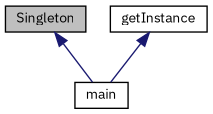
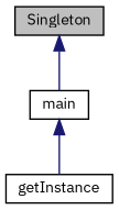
  digraph {
    fontname="IBM Plex Sans"
    rankdir=TB
    node [color=black fontname="IBM Plex Sans" fontsize=10 shape=record]
    edge [color=midnightblue dir=back fontname="IBM Plex Sans" fontsize=10 labelfontname=Helvetica labelfontsize=10 style=solid]
    n1 [fillcolor=grey75 fontcolor=black height=0.2 label=Singleton style=filled width=0.4]
    n2 [height=0.2 label=main width=0.4]
    n3 [height=0.2 label=getInstance width=0.4]
    n1 -> n2
-   n3 -> n2
+   n2 -> n3
  }
